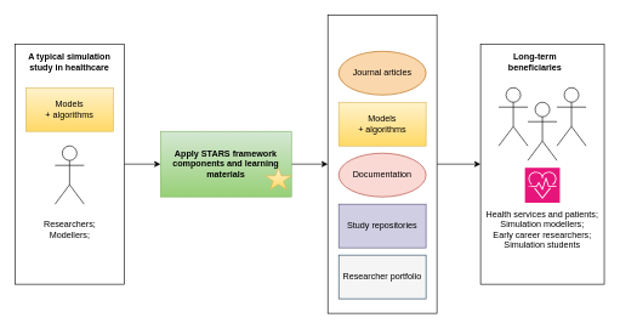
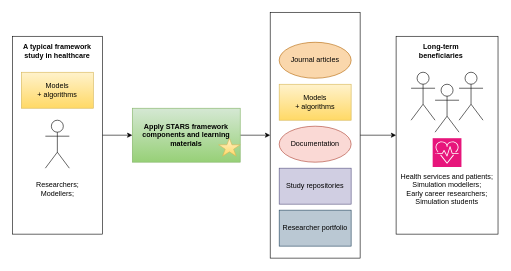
  <mxCell id="0" />
  <mxCell id="1" parent="0" />
  <mxCell id="2" style="edgeStyle=orthogonalEdgeStyle;rounded=0;orthogonalLoop=1;jettySize=auto;html=1;exitX=1;exitY=0.5;exitDx=0;exitDy=0;" parent="1" source="3" target="8" edge="1"><mxGeometry relative="1" as="geometry" /></mxCell>
  <mxCell id="3" value="" style="rounded=0;whiteSpace=wrap;html=1;" parent="1" vertex="1"><mxGeometry x="20" y="60" width="150" height="330" as="geometry" /></mxCell>
  <mxCell id="4" value="&lt;div&gt;&lt;br&gt;&lt;/div&gt;&lt;div&gt;Researchers;&lt;/div&gt;&lt;div&gt;Modellers;&lt;/div&gt;" style="shape=umlActor;verticalLabelPosition=bottom;verticalAlign=top;html=1;outlineConnect=0;" parent="1" vertex="1"><mxGeometry x="75" y="200" width="40" height="80" as="geometry" /></mxCell>
  <mxCell id="5" value="&lt;div&gt;Models &lt;br&gt;&lt;/div&gt;&lt;div&gt;+ algorithms&lt;/div&gt;" style="rounded=0;whiteSpace=wrap;html=1;strokeColor=#d6b656;fillColor=#fff2cc;gradientColor=#ffd966;" parent="1" vertex="1"><mxGeometry x="35" y="120" width="120" height="60" as="geometry" /></mxCell>
- <mxCell id="6" value="A typical simulation study in healthcare" style="text;strokeColor=none;align=center;fillColor=none;html=1;verticalAlign=middle;whiteSpace=wrap;rounded=0;fontStyle=1" parent="1" vertex="1"><mxGeometry x="20" y="70" width="150" height="30" as="geometry" /></mxCell>
+ <mxCell id="6" value="A typical framework study in healthcare" style="text;strokeColor=none;align=center;fillColor=none;html=1;verticalAlign=middle;whiteSpace=wrap;rounded=0;fontStyle=1" parent="1" vertex="1"><mxGeometry x="20" y="70" width="150" height="30" as="geometry" /></mxCell>
  <mxCell id="7" style="edgeStyle=orthogonalEdgeStyle;rounded=0;orthogonalLoop=1;jettySize=auto;html=1;exitX=1;exitY=0.5;exitDx=0;exitDy=0;entryX=0;entryY=0.5;entryDx=0;entryDy=0;" parent="1" source="8" target="11" edge="1"><mxGeometry relative="1" as="geometry"><mxPoint x="440" y="250" as="targetPoint" /></mxGeometry></mxCell>
  <mxCell id="8" value="Apply STARS framework components and learning materials" style="rounded=0;whiteSpace=wrap;html=1;fillColor=#d5e8d4;gradientColor=#97d077;strokeColor=#82b366;fontStyle=1" parent="1" vertex="1"><mxGeometry x="220" y="180" width="180" height="90" as="geometry" /></mxCell>
  <mxCell id="9" value="" style="verticalLabelPosition=bottom;verticalAlign=top;html=1;shape=mxgraph.basic.star;fillColor=#fff2cc;gradientColor=#ffd966;strokeColor=#d6b656;" parent="1" vertex="1"><mxGeometry x="364" y="230" width="36" height="30" as="geometry" /></mxCell>
  <mxCell id="10" style="edgeStyle=orthogonalEdgeStyle;rounded=0;orthogonalLoop=1;jettySize=auto;html=1;exitX=1;exitY=0.5;exitDx=0;exitDy=0;entryX=0;entryY=0.5;entryDx=0;entryDy=0;" parent="1" source="11" target="17" edge="1"><mxGeometry relative="1" as="geometry" /></mxCell>
  <mxCell id="11" value="" style="rounded=0;whiteSpace=wrap;html=1;" parent="1" vertex="1"><mxGeometry x="450" y="20" width="150" height="410" as="geometry" /></mxCell>
  <mxCell id="12" value="Journal articles" style="ellipse;whiteSpace=wrap;html=1;fillColor=#fad7ac;strokeColor=#b46504;" parent="1" vertex="1"><mxGeometry x="465" y="70" width="120" height="60" as="geometry" /></mxCell>
  <mxCell id="13" value="Documentation" style="ellipse;whiteSpace=wrap;html=1;fillColor=#fad9d5;strokeColor=#ae4132;" parent="1" vertex="1"><mxGeometry x="465" y="210" width="120" height="60" as="geometry" /></mxCell>
  <mxCell id="14" value="&lt;div&gt;Models &lt;br&gt;&lt;/div&gt;&lt;div&gt;+ algorithms&lt;/div&gt;" style="rounded=0;whiteSpace=wrap;html=1;strokeColor=#d6b656;fillColor=#fff2cc;gradientColor=#ffd966;" parent="1" vertex="1"><mxGeometry x="465" y="140" width="120" height="60" as="geometry" /></mxCell>
  <mxCell id="15" value="Study repositories" style="rounded=0;whiteSpace=wrap;html=1;fillColor=#d0cee2;strokeColor=#56517e;" parent="1" vertex="1"><mxGeometry x="465" y="280" width="120" height="60" as="geometry" /></mxCell>
- <mxCell id="16" value="Researcher portfolio" style="rounded=0;whiteSpace=wrap;html=1;fillColor=#f5f5f5;strokeColor=#23445d;" parent="1" vertex="1"><mxGeometry x="465" y="350" width="120" height="60" as="geometry" /></mxCell>
+ <mxCell id="16" value="Researcher portfolio" style="rounded=0;whiteSpace=wrap;html=1;fillColor=#bac8d3;strokeColor=#23445d;" parent="1" vertex="1"><mxGeometry x="465" y="350" width="120" height="60" as="geometry" /></mxCell>
  <mxCell id="17" value="" style="rounded=0;whiteSpace=wrap;html=1;" parent="1" vertex="1"><mxGeometry x="660" y="60" width="170" height="330" as="geometry" /></mxCell>
  <mxCell id="18" value="Long-term beneficiaries" style="text;strokeColor=none;align=center;fillColor=none;html=1;verticalAlign=middle;whiteSpace=wrap;rounded=0;fontStyle=1" parent="1" vertex="1"><mxGeometry x="675" y="70" width="120" height="30" as="geometry" /></mxCell>
  <mxCell id="19" value="" style="shape=umlActor;verticalLabelPosition=bottom;verticalAlign=top;html=1;outlineConnect=0;" parent="1" vertex="1"><mxGeometry x="685" y="120" width="40" height="80" as="geometry" /></mxCell>
  <mxCell id="20" value="" style="shape=umlActor;verticalLabelPosition=bottom;verticalAlign=top;html=1;outlineConnect=0;" parent="1" vertex="1"><mxGeometry x="725" y="140" width="40" height="80" as="geometry" /></mxCell>
  <mxCell id="21" value="" style="shape=umlActor;verticalLabelPosition=bottom;verticalAlign=top;html=1;outlineConnect=0;" parent="1" vertex="1"><mxGeometry x="765" y="120" width="40" height="80" as="geometry" /></mxCell>
  <mxCell id="22" value="&lt;div&gt;Health services and patients;&lt;br&gt;&lt;/div&gt;&lt;div&gt;Simulation modellers;&lt;/div&gt;&lt;div&gt;Early career researchers;&lt;/div&gt;&lt;div&gt;Simulation students&lt;br&gt;&lt;/div&gt;" style="text;strokeColor=none;align=center;fillColor=none;html=1;verticalAlign=middle;whiteSpace=wrap;rounded=0;" parent="1" vertex="1"><mxGeometry x="663" y="300" width="164" height="30" as="geometry" /></mxCell>
  <mxCell id="23" value="" style="sketch=0;points=[[0,0,0],[0.25,0,0],[0.5,0,0],[0.75,0,0],[1,0,0],[0,1,0],[0.25,1,0],[0.5,1,0],[0.75,1,0],[1,1,0],[0,0.25,0],[0,0.5,0],[0,0.75,0],[1,0.25,0],[1,0.5,0],[1,0.75,0]];points=[[0,0,0],[0.25,0,0],[0.5,0,0],[0.75,0,0],[1,0,0],[0,1,0],[0.25,1,0],[0.5,1,0],[0.75,1,0],[1,1,0],[0,0.25,0],[0,0.5,0],[0,0.75,0],[1,0.25,0],[1,0.5,0],[1,0.75,0]];outlineConnect=0;fontColor=#232F3E;fillColor=#E7157B;strokeColor=#ffffff;dashed=0;verticalLabelPosition=bottom;verticalAlign=top;align=center;html=1;fontSize=12;fontStyle=0;aspect=fixed;shape=mxgraph.aws4.resourceIcon;resIcon=mxgraph.aws4.personal_health_dashboard;" parent="1" vertex="1"><mxGeometry x="721" y="230" width="48" height="48" as="geometry" /></mxCell>
